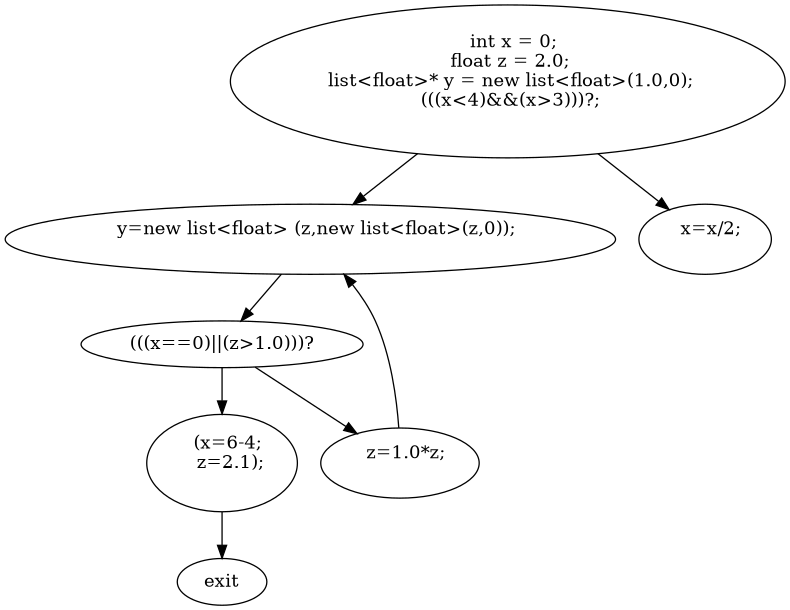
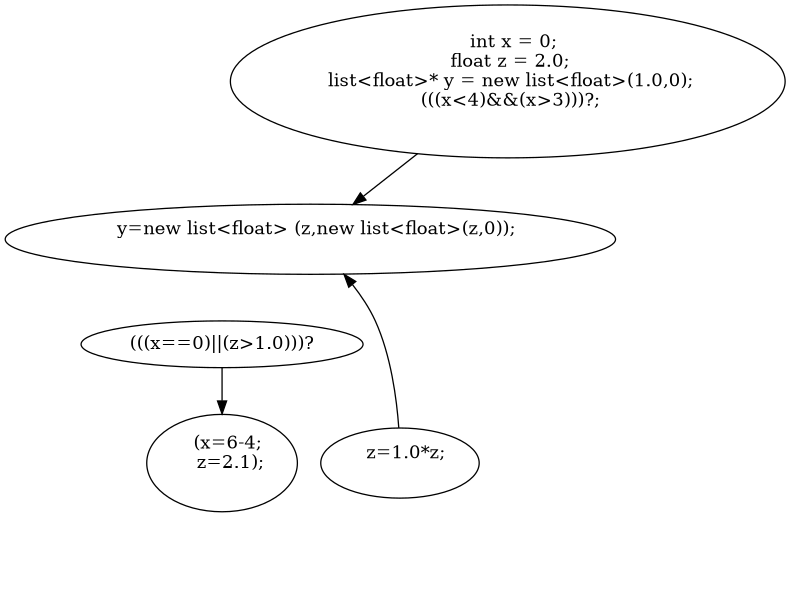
  digraph {
    n1 [label="  int x = 0;\n float z = 2.0;\n list<float>* y = new list<float>(1.0,0);\n (((x<4)&&(x>3)))?;\n "]
    n2 [label="  y=new list<float> (z,new list<float>(z,0));\n "]
-   n3 [label="  x=x/2;\n "]
    n4 [label=" (((x==0)||(z>1.0)))? "]
    n5 [label="  (x=6-4;\n   z=2.1);\n "]
    n6 [label="  z=1.0*z;\n "]
-   n7 [label=" exit "]
    n1 -> n2
-   n1 -> n3
-   n2 -> n4
    n4 -> n5
-   n4 -> n6
-   n5 -> n7
    n6 -> n2
  }
